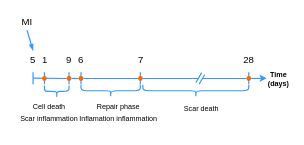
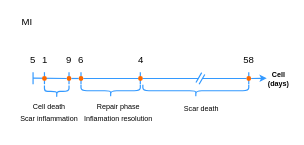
  <mxCell id="0" />
  <mxCell id="1" parent="0" />
  <mxCell id="2" value="" style="endArrow=classic;html=1;rounded=0;strokeWidth=2;strokeColor=#3399FF;startArrow=none;" edge="1" parent="1" source="26"><mxGeometry width="50" height="50" relative="1" as="geometry"><mxPoint x="54" y="130" as="sourcePoint" /><mxPoint x="444" y="130" as="targetPoint" /></mxGeometry></mxCell>
  <mxCell id="3" value="" style="endArrow=none;html=1;rounded=0;strokeColor=#3399FF;strokeWidth=2;" edge="1" parent="1"><mxGeometry width="50" height="50" relative="1" as="geometry"><mxPoint x="54" y="140" as="sourcePoint" /><mxPoint x="54" y="120" as="targetPoint" /></mxGeometry></mxCell>
  <mxCell id="4" value="5" style="text;html=1;strokeColor=none;fillColor=none;align=center;verticalAlign=middle;whiteSpace=wrap;rounded=0;strokeWidth=3;fontSize=16;" vertex="1" parent="1"><mxGeometry x="34" y="84" width="40" height="30" as="geometry" /></mxCell>
  <mxCell id="5" value="" style="endArrow=none;html=1;rounded=0;strokeColor=#3399FF;strokeWidth=2;startArrow=none;" edge="1" parent="1" source="34"><mxGeometry width="50" height="50" relative="1" as="geometry"><mxPoint x="73" y="140" as="sourcePoint" /><mxPoint x="73" y="120" as="targetPoint" /></mxGeometry></mxCell>
  <mxCell id="6" value="" style="endArrow=none;html=1;rounded=0;strokeColor=#3399FF;strokeWidth=2;" edge="1" parent="1"><mxGeometry width="50" height="50" relative="1" as="geometry"><mxPoint x="114" y="140" as="sourcePoint" /><mxPoint x="114" y="120" as="targetPoint" /></mxGeometry></mxCell>
  <mxCell id="7" value="" style="endArrow=none;html=1;rounded=0;strokeColor=#3399FF;strokeWidth=2;" edge="1" parent="1"><mxGeometry width="50" height="50" relative="1" as="geometry"><mxPoint x="134" y="140" as="sourcePoint" /><mxPoint x="134" y="120" as="targetPoint" /></mxGeometry></mxCell>
  <mxCell id="8" value="" style="endArrow=none;html=1;rounded=0;strokeColor=#3399FF;strokeWidth=2;" edge="1" parent="1"><mxGeometry width="50" height="50" relative="1" as="geometry"><mxPoint x="233" y="140" as="sourcePoint" /><mxPoint x="233" y="120" as="targetPoint" /></mxGeometry></mxCell>
  <mxCell id="9" value="" style="endArrow=none;html=1;rounded=0;strokeColor=#3399FF;strokeWidth=2;" edge="1" parent="1"><mxGeometry width="50" height="50" relative="1" as="geometry"><mxPoint x="414" y="140" as="sourcePoint" /><mxPoint x="414" y="120" as="targetPoint" /></mxGeometry></mxCell>
  <mxCell id="10" value="" style="shape=partialRectangle;whiteSpace=wrap;html=1;top=0;bottom=0;fillColor=none;rotation=30;strokeWidth=2;strokeColor=#3399FF;" vertex="1" parent="1"><mxGeometry x="330.25" y="122" width="6" height="17" as="geometry" /></mxCell>
  <mxCell id="11" value="" style="endArrow=none;html=1;rounded=0;strokeWidth=2;strokeColor=#3399FF;startArrow=none;" edge="1" parent="1" source="28" target="10"><mxGeometry width="50" height="50" relative="1" as="geometry"><mxPoint x="54" y="130" as="sourcePoint" /><mxPoint x="444" y="130" as="targetPoint" /></mxGeometry></mxCell>
  <mxCell id="12" value="1" style="text;html=1;strokeColor=none;fillColor=none;align=center;verticalAlign=middle;whiteSpace=wrap;rounded=0;strokeWidth=3;fontSize=16;" vertex="1" parent="1"><mxGeometry x="54" y="84" width="40" height="30" as="geometry" /></mxCell>
  <mxCell id="13" value="9" style="text;html=1;strokeColor=none;fillColor=none;align=center;verticalAlign=middle;whiteSpace=wrap;rounded=0;strokeWidth=3;fontSize=16;" vertex="1" parent="1"><mxGeometry x="94" y="84" width="40" height="30" as="geometry" /></mxCell>
  <mxCell id="14" value="6" style="text;html=1;strokeColor=none;fillColor=none;align=center;verticalAlign=middle;whiteSpace=wrap;rounded=0;strokeWidth=3;fontSize=16;" vertex="1" parent="1"><mxGeometry x="114" y="84" width="40" height="30" as="geometry" /></mxCell>
- <mxCell id="15" value="7" style="text;html=1;strokeColor=none;fillColor=none;align=center;verticalAlign=middle;whiteSpace=wrap;rounded=0;strokeWidth=3;fontSize=16;" vertex="1" parent="1"><mxGeometry x="214" y="84" width="40" height="30" as="geometry" /></mxCell>
- <mxCell id="16" value="28" style="text;html=1;strokeColor=none;fillColor=none;align=center;verticalAlign=middle;whiteSpace=wrap;rounded=0;strokeWidth=3;fontSize=16;" vertex="1" parent="1"><mxGeometry x="394" y="84" width="40" height="30" as="geometry" /></mxCell>
+ <mxCell id="15" value="4" style="text;html=1;strokeColor=none;fillColor=none;align=center;verticalAlign=middle;whiteSpace=wrap;rounded=0;strokeWidth=3;fontSize=16;" vertex="1" parent="1"><mxGeometry x="214" y="84" width="40" height="30" as="geometry" /></mxCell>
+ <mxCell id="16" value="58" style="text;html=1;strokeColor=none;fillColor=none;align=center;verticalAlign=middle;whiteSpace=wrap;rounded=0;strokeWidth=3;fontSize=16;" vertex="1" parent="1"><mxGeometry x="394" y="84" width="40" height="30" as="geometry" /></mxCell>
  <mxCell id="17" value="MI" style="text;html=1;strokeColor=none;fillColor=none;align=center;verticalAlign=middle;whiteSpace=wrap;rounded=0;strokeWidth=3;fontSize=16;" vertex="1" parent="1"><mxGeometry x="24" y="20" width="40" height="30" as="geometry" /></mxCell>
- <mxCell id="18" value="" style="endArrow=blockThin;html=1;rounded=1;fontSize=16;strokeColor=#3399FF;strokeWidth=2;exitX=0.5;exitY=1;exitDx=0;exitDy=0;entryX=0;entryY=0;entryDx=0;entryDy=0;horizontal=1;endFill=1;" edge="1" parent="1" source="17" target="12"><mxGeometry width="50" height="50" relative="1" as="geometry"><mxPoint x="254" y="160" as="sourcePoint" /><mxPoint x="304" y="110" as="targetPoint" /></mxGeometry></mxCell>
  <mxCell id="19" value="" style="shape=curlyBracket;whiteSpace=wrap;html=1;rounded=1;flipH=1;fontSize=16;strokeColor=#3399FF;strokeWidth=2;direction=north;size=0.5;" vertex="1" parent="1"><mxGeometry x="73" y="142" width="41" height="20" as="geometry" /></mxCell>
  <mxCell id="20" value="&lt;font style=&quot;font-size: 12px;&quot;&gt;Cell death&lt;br&gt;Scar inflammation&lt;br&gt;&lt;/font&gt;" style="text;html=1;strokeColor=none;fillColor=none;align=center;verticalAlign=middle;whiteSpace=wrap;rounded=0;strokeWidth=3;fontSize=16;" vertex="1" parent="1"><mxGeometry x="20.25" y="162" width="121.5" height="48" as="geometry" /></mxCell>
  <mxCell id="21" value="" style="shape=curlyBracket;whiteSpace=wrap;html=1;rounded=1;flipH=1;fontSize=16;strokeColor=#3399FF;strokeWidth=2;direction=north;size=0.5;" vertex="1" parent="1"><mxGeometry x="134" y="141" width="99" height="20" as="geometry" /></mxCell>
- <mxCell id="22" value="&lt;font style=&quot;font-size: 12px;&quot;&gt;Repair phase&lt;br&gt;Inflamation inflammation&lt;br&gt;&lt;/font&gt;" style="text;html=1;strokeColor=none;fillColor=none;align=center;verticalAlign=middle;whiteSpace=wrap;rounded=0;strokeWidth=3;fontSize=16;" vertex="1" parent="1"><mxGeometry x="114" y="152" width="165.25" height="68" as="geometry" /></mxCell>
+ <mxCell id="22" value="&lt;font style=&quot;font-size: 12px;&quot;&gt;Repair phase&lt;br&gt;Inflamation resolution&lt;br&gt;&lt;/font&gt;" style="text;html=1;strokeColor=none;fillColor=none;align=center;verticalAlign=middle;whiteSpace=wrap;rounded=0;strokeWidth=3;fontSize=16;" vertex="1" parent="1"><mxGeometry x="114" y="152" width="165.25" height="68" as="geometry" /></mxCell>
  <mxCell id="23" value="&lt;font style=&quot;font-size: 12px;&quot;&gt;Scar death&lt;br&gt;&lt;/font&gt;" style="text;html=1;strokeColor=none;fillColor=none;align=center;verticalAlign=middle;whiteSpace=wrap;rounded=0;strokeWidth=3;fontSize=16;" vertex="1" parent="1"><mxGeometry x="273.5" y="170" width="121.5" height="20" as="geometry" /></mxCell>
  <mxCell id="24" value="" style="shape=curlyBracket;whiteSpace=wrap;html=1;rounded=1;flipH=1;fontSize=16;strokeColor=#3399FF;strokeWidth=2;direction=north;size=0.5;" vertex="1" parent="1"><mxGeometry x="237.25" y="141" width="176.75" height="20" as="geometry" /></mxCell>
- <mxCell id="25" value="Time&lt;br&gt;(days)" style="text;html=1;strokeColor=none;fillColor=none;align=center;verticalAlign=middle;whiteSpace=wrap;rounded=0;strokeWidth=3;fontSize=12;fontStyle=1" vertex="1" parent="1"><mxGeometry x="444" y="115.5" width="40" height="30" as="geometry" /></mxCell>
+ <mxCell id="25" value="Cell&lt;br&gt;(days)" style="text;html=1;strokeColor=none;fillColor=none;align=center;verticalAlign=middle;whiteSpace=wrap;rounded=0;strokeWidth=3;fontSize=12;fontStyle=1" vertex="1" parent="1"><mxGeometry x="444" y="115.5" width="40" height="30" as="geometry" /></mxCell>
  <mxCell id="26" value="" style="ellipse;whiteSpace=wrap;html=1;aspect=fixed;fontSize=12;strokeColor=none;strokeWidth=2;fillColor=#fa6800;fontColor=#000000;" vertex="1" parent="1"><mxGeometry x="410" y="126.5" width="8" height="8" as="geometry" /></mxCell>
  <mxCell id="27" value="" style="endArrow=none;html=1;rounded=0;strokeWidth=2;strokeColor=#3399FF;startArrow=none;" edge="1" parent="1" source="10" target="26"><mxGeometry width="50" height="50" relative="1" as="geometry"><mxPoint x="336.723" y="130.484" as="sourcePoint" /><mxPoint x="444" y="130" as="targetPoint" /></mxGeometry></mxCell>
  <mxCell id="28" value="" style="ellipse;whiteSpace=wrap;html=1;aspect=fixed;fontSize=12;strokeColor=none;strokeWidth=2;fillColor=#fa6800;fontColor=#000000;" vertex="1" parent="1"><mxGeometry x="229.25" y="126.5" width="8" height="8" as="geometry" /></mxCell>
  <mxCell id="29" value="" style="endArrow=none;html=1;rounded=0;strokeWidth=2;strokeColor=#3399FF;startArrow=none;" edge="1" parent="1" source="30" target="28"><mxGeometry width="50" height="50" relative="1" as="geometry"><mxPoint x="54" y="130" as="sourcePoint" /><mxPoint x="329.789" y="130.494" as="targetPoint" /></mxGeometry></mxCell>
  <mxCell id="30" value="" style="ellipse;whiteSpace=wrap;html=1;aspect=fixed;fontSize=12;strokeColor=none;strokeWidth=2;fillColor=#fa6800;fontColor=#000000;" vertex="1" parent="1"><mxGeometry x="130" y="126.5" width="8" height="8" as="geometry" /></mxCell>
  <mxCell id="31" value="" style="endArrow=none;html=1;rounded=0;strokeWidth=2;strokeColor=#3399FF;startArrow=none;" edge="1" parent="1" source="32" target="30"><mxGeometry width="50" height="50" relative="1" as="geometry"><mxPoint x="54" y="130" as="sourcePoint" /><mxPoint x="229.25" y="130.5" as="targetPoint" /></mxGeometry></mxCell>
  <mxCell id="32" value="" style="ellipse;whiteSpace=wrap;html=1;aspect=fixed;fontSize=12;strokeColor=none;strokeWidth=2;fillColor=#fa6800;fontColor=#000000;" vertex="1" parent="1"><mxGeometry x="110" y="126.5" width="8" height="8" as="geometry" /></mxCell>
  <mxCell id="33" value="" style="endArrow=none;html=1;rounded=0;strokeWidth=2;strokeColor=#3399FF;" edge="1" parent="1" target="32"><mxGeometry width="50" height="50" relative="1" as="geometry"><mxPoint x="54" y="130" as="sourcePoint" /><mxPoint x="130" y="130.5" as="targetPoint" /></mxGeometry></mxCell>
  <mxCell id="34" value="" style="ellipse;whiteSpace=wrap;html=1;aspect=fixed;fontSize=12;strokeColor=none;strokeWidth=2;fillColor=#fa6800;fontColor=#000000;" vertex="1" parent="1"><mxGeometry x="69" y="126.5" width="8" height="8" as="geometry" /></mxCell>
  <mxCell id="35" value="" style="endArrow=none;html=1;rounded=0;strokeColor=#3399FF;strokeWidth=2;" edge="1" parent="1" target="34"><mxGeometry width="50" height="50" relative="1" as="geometry"><mxPoint x="73" y="140" as="sourcePoint" /><mxPoint x="73" y="120" as="targetPoint" /></mxGeometry></mxCell>
